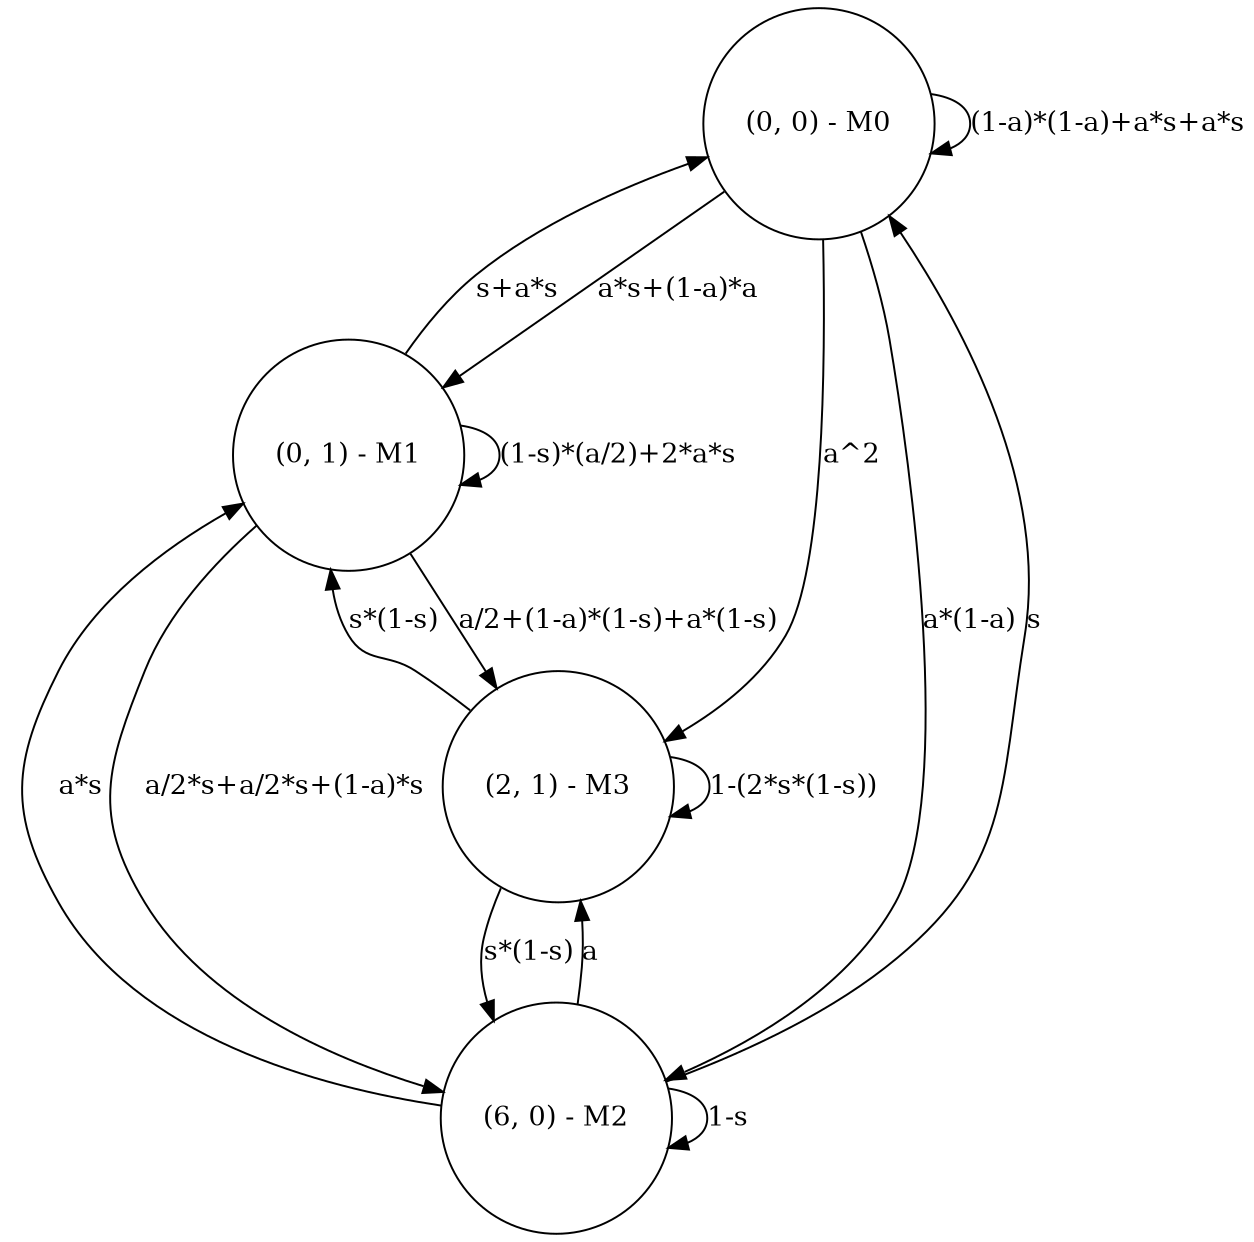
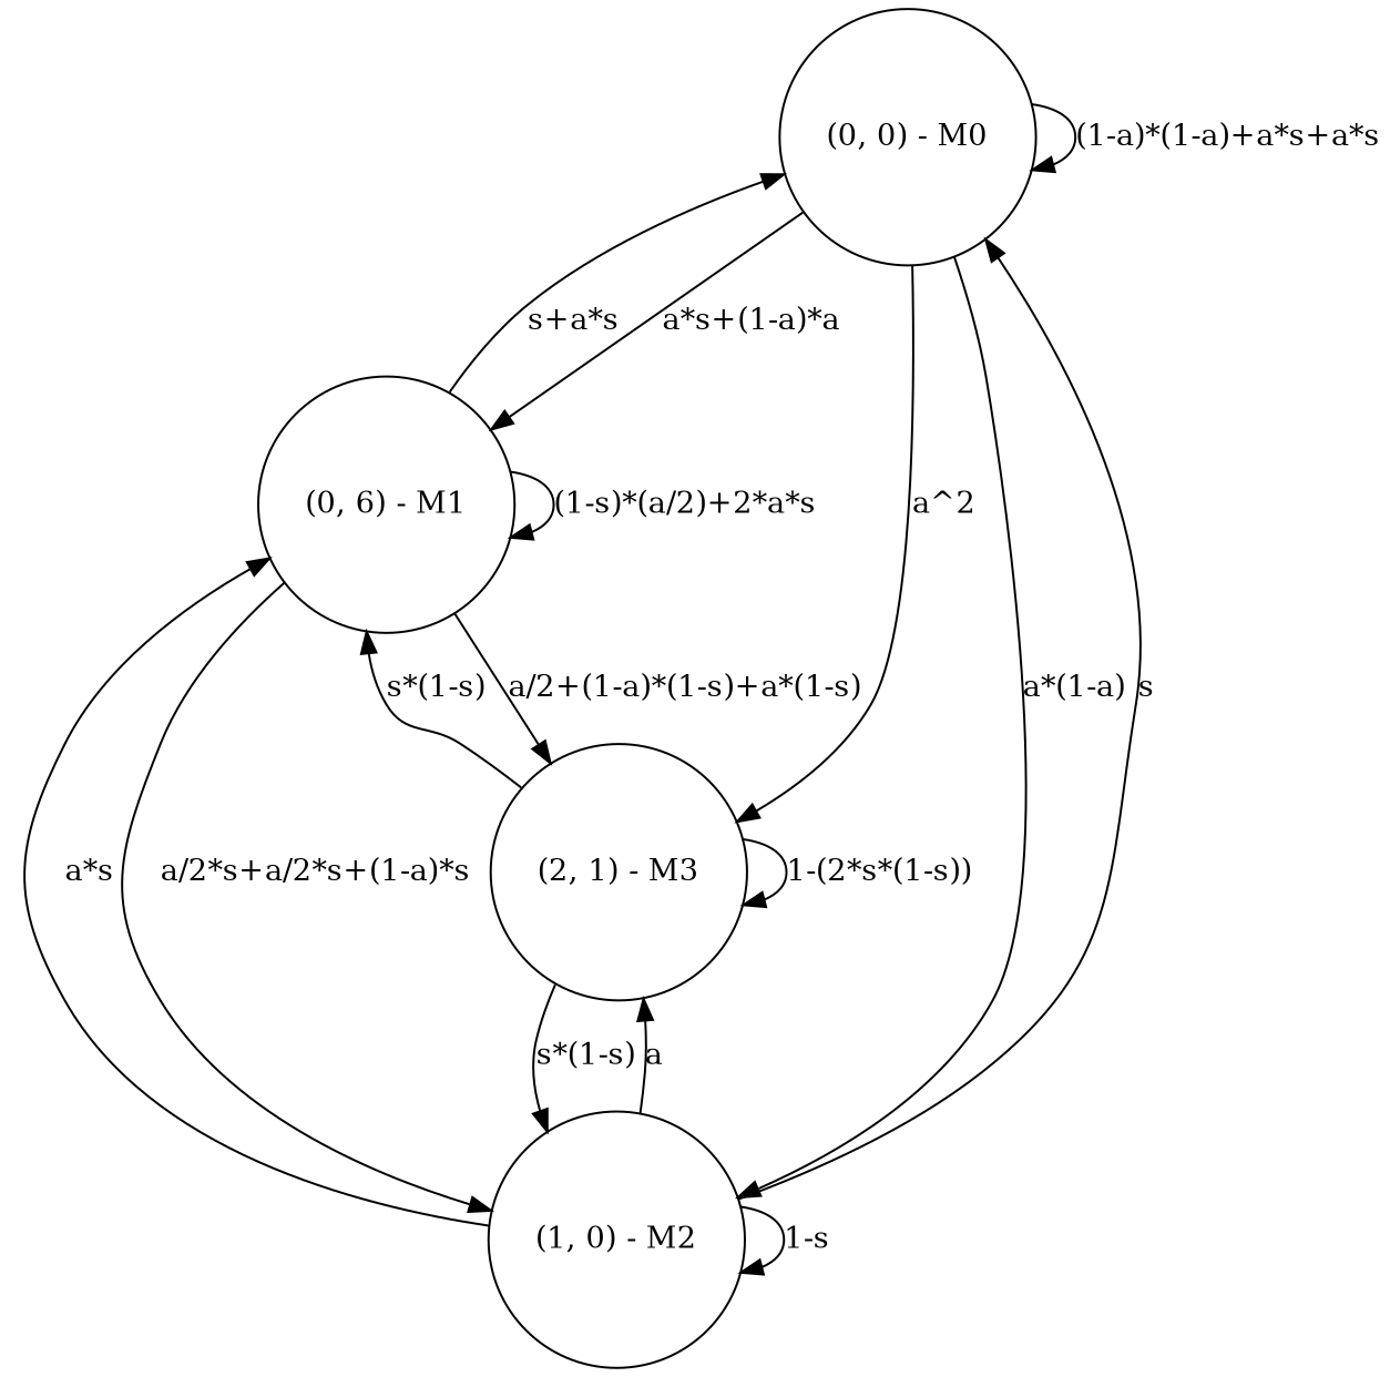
  digraph {
    rankdir=TD
    node [shape=circle]
    n1 [label="(0, 0) - M0"]
-   n2 [label="(0, 1) - M1"]
-   n3 [label="(6, 0) - M2"]
+   n2 [label="(0, 6) - M1"]
+   n3 [label="(1, 0) - M2"]
    n4 [label="(2, 1) - M3"]
    n1 -> n1 [label="(1-a)*(1-a)+a*s+a*s"]
    n1 -> n2 [label="a*s+(1-a)*a"]
    n1 -> n3 [label="a*(1-a)"]
    n1 -> n4 [label="a^2"]
    n2 -> n1 [label="s+a*s"]
    n2 -> n2 [label="(1-s)*(a/2)+2*a*s"]
    n2 -> n3 [label="a/2*s+a/2*s+(1-a)*s"]
    n2 -> n4 [label="a/2+(1-a)*(1-s)+a*(1-s)"]
    n3 -> n1 [label=s]
    n3 -> n2 [label="a*s"]
    n3 -> n3 [label="1-s"]
    n3 -> n4 [label=a]
    n4 -> n2 [label="s*(1-s)"]
    n4 -> n3 [label="s*(1-s)"]
    n4 -> n4 [label="1-(2*s*(1-s))"]
  }
